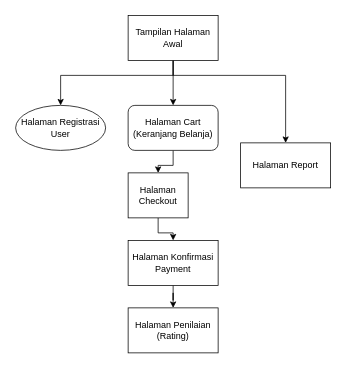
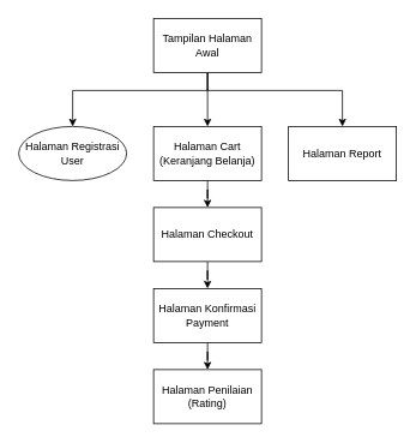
  <mxCell id="0" />
  <mxCell id="1" parent="0" />
  <mxCell id="2" style="edgeStyle=orthogonalEdgeStyle;rounded=0;orthogonalLoop=1;jettySize=auto;html=1;entryX=0.5;entryY=0;entryDx=0;entryDy=0;" edge="1" parent="1" source="5" target="6"><mxGeometry relative="1" as="geometry"><Array as="points"><mxPoint x="230" y="100" /><mxPoint x="80" y="100" /></Array></mxGeometry></mxCell>
  <mxCell id="3" style="edgeStyle=orthogonalEdgeStyle;rounded=0;orthogonalLoop=1;jettySize=auto;html=1;entryX=0.5;entryY=0;entryDx=0;entryDy=0;" edge="1" parent="1" source="5" target="8"><mxGeometry relative="1" as="geometry" /></mxCell>
  <mxCell id="4" style="edgeStyle=orthogonalEdgeStyle;rounded=0;orthogonalLoop=1;jettySize=auto;html=1;entryX=0.5;entryY=0;entryDx=0;entryDy=0;" edge="1" parent="1" source="5" target="9"><mxGeometry relative="1" as="geometry"><Array as="points"><mxPoint x="230" y="100" /><mxPoint x="380" y="100" /></Array></mxGeometry></mxCell>
  <mxCell id="5" value="Tampilan Halaman Awal" style="rounded=0;whiteSpace=wrap;html=1;" vertex="1" parent="1"><mxGeometry x="170" y="20" width="120" height="60" as="geometry" /></mxCell>
  <mxCell id="6" value="Halaman Registrasi User" style="ellipse;whiteSpace=wrap;html=1;" vertex="1" parent="1"><mxGeometry x="20" y="140" width="120" height="60" as="geometry" /></mxCell>
  <mxCell id="7" value="" style="edgeStyle=orthogonalEdgeStyle;rounded=0;orthogonalLoop=1;jettySize=auto;html=1;" edge="1" parent="1" source="8" target="11"><mxGeometry relative="1" as="geometry" /></mxCell>
- <mxCell id="8" value="Halaman Cart (Keranjang Belanja)" style="whiteSpace=wrap;html=1;rounded=1;" vertex="1" parent="1"><mxGeometry x="170" y="140" width="120" height="60" as="geometry" /></mxCell>
- <mxCell id="9" value="Halaman Report" style="rounded=0;whiteSpace=wrap;html=1;" vertex="1" parent="1"><mxGeometry x="320" y="190" width="120" height="60" as="geometry" /></mxCell>
+ <mxCell id="8" value="Halaman Cart (Keranjang Belanja)" style="rounded=0;whiteSpace=wrap;html=1;" vertex="1" parent="1"><mxGeometry x="170" y="140" width="120" height="60" as="geometry" /></mxCell>
+ <mxCell id="9" value="Halaman Report" style="rounded=0;whiteSpace=wrap;html=1;" vertex="1" parent="1"><mxGeometry x="320" y="140" width="120" height="60" as="geometry" /></mxCell>
  <mxCell id="10" value="" style="edgeStyle=orthogonalEdgeStyle;rounded=0;orthogonalLoop=1;jettySize=auto;html=1;" edge="1" parent="1" source="11" target="13"><mxGeometry relative="1" as="geometry" /></mxCell>
- <mxCell id="11" value="Halaman Checkout" style="rounded=0;whiteSpace=wrap;html=1;" vertex="1" parent="1"><mxGeometry x="170" y="230" width="80" height="60" as="geometry" /></mxCell>
+ <mxCell id="11" value="Halaman Checkout" style="rounded=0;whiteSpace=wrap;html=1;" vertex="1" parent="1"><mxGeometry x="170" y="230" width="120" height="60" as="geometry" /></mxCell>
  <mxCell id="12" value="" style="edgeStyle=orthogonalEdgeStyle;rounded=0;orthogonalLoop=1;jettySize=auto;html=1;" edge="1" parent="1" source="13" target="14"><mxGeometry relative="1" as="geometry" /></mxCell>
  <mxCell id="13" value="Halaman Konfirmasi Payment" style="rounded=0;whiteSpace=wrap;html=1;" vertex="1" parent="1"><mxGeometry x="170" y="320" width="120" height="60" as="geometry" /></mxCell>
  <mxCell id="14" value="Halaman Penilaian (Rating)" style="rounded=0;whiteSpace=wrap;html=1;" vertex="1" parent="1"><mxGeometry x="170" y="410" width="120" height="60" as="geometry" /></mxCell>
